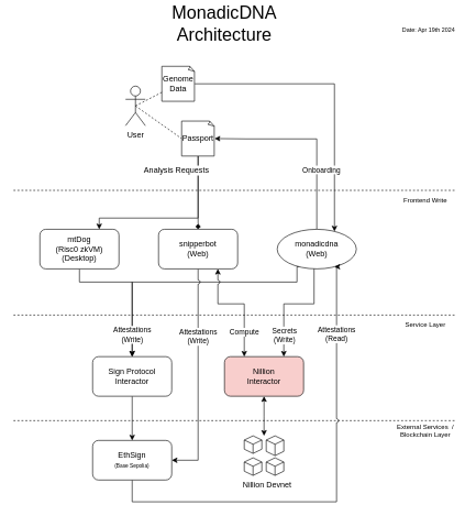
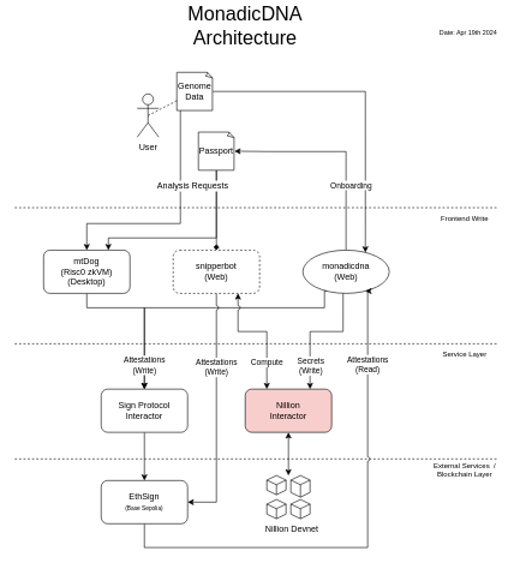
  <mxCell id="0" />
  <mxCell id="1" parent="0" />
  <mxCell id="2" style="edgeStyle=orthogonalEdgeStyle;rounded=0;jumpStyle=arc;orthogonalLoop=1;jettySize=auto;html=1;exitX=0.5;exitY=1;exitDx=0;exitDy=0;entryX=0.5;entryY=0;entryDx=0;entryDy=0;labelBackgroundColor=default;fontSize=11;startArrow=none;startFill=0;" parent="1" source="3" target="40" edge="1"><mxGeometry relative="1" as="geometry" /></mxCell>
  <mxCell id="3" value="Sign Protocol&lt;br&gt;Interactor" style="rounded=1;whiteSpace=wrap;html=1;" parent="1" vertex="1"><mxGeometry x="140" y="540" width="120" height="60" as="geometry" /></mxCell>
  <mxCell id="4" style="edgeStyle=orthogonalEdgeStyle;rounded=0;orthogonalLoop=1;jettySize=auto;html=1;exitX=0.5;exitY=1;exitDx=0;exitDy=0;startArrow=classic;startFill=1;" parent="1" source="5" edge="1"><mxGeometry relative="1" as="geometry"><mxPoint x="400" y="660" as="targetPoint" /></mxGeometry></mxCell>
  <mxCell id="5" value="Nillion&lt;br&gt;Interactor" style="rounded=1;whiteSpace=wrap;html=1;fillColor=#f8cecc;" parent="1" vertex="1"><mxGeometry x="340" y="540" width="120" height="60" as="geometry" /></mxCell>
  <mxCell id="6" style="edgeStyle=orthogonalEdgeStyle;rounded=0;orthogonalLoop=1;jettySize=auto;html=1;exitX=0.25;exitY=1;exitDx=0;exitDy=0;startArrow=none;startFill=0;" parent="1" source="10" target="3" edge="1"><mxGeometry relative="1" as="geometry"><Array as="points"><mxPoint x="450" y="427" /><mxPoint x="200" y="427" /></Array></mxGeometry></mxCell>
  <mxCell id="7" style="edgeStyle=orthogonalEdgeStyle;rounded=0;orthogonalLoop=1;jettySize=auto;html=1;exitX=0.466;exitY=0.985;exitDx=0;exitDy=0;entryX=0.75;entryY=0;entryDx=0;entryDy=0;startArrow=none;startFill=0;exitPerimeter=0;" parent="1" source="10" target="5" edge="1"><mxGeometry relative="1" as="geometry"><Array as="points"><mxPoint x="476" y="460" /><mxPoint x="430" y="460" /></Array></mxGeometry></mxCell>
  <mxCell id="8" value="Secrets&lt;br&gt;(Write)" style="edgeLabel;html=1;align=center;verticalAlign=middle;resizable=0;points=[];" parent="7" vertex="1" connectable="0"><mxGeometry x="0.125" y="1" relative="1" as="geometry"><mxPoint x="-1" y="46" as="offset" /></mxGeometry></mxCell>
  <mxCell id="9" style="edgeStyle=orthogonalEdgeStyle;rounded=0;orthogonalLoop=1;jettySize=auto;html=1;entryX=1;entryY=0.5;entryDx=0;entryDy=0;entryPerimeter=0;startArrow=none;startFill=0;" parent="1" source="10" target="29" edge="1"><mxGeometry relative="1" as="geometry"><Array as="points"><mxPoint x="480" y="210" /><mxPoint x="373" y="210" /></Array></mxGeometry></mxCell>
  <mxCell id="10" value="monadicdna&lt;br&gt;(Web)" style="ellipse;whiteSpace=wrap;html=1;" parent="1" vertex="1"><mxGeometry x="420" y="347" width="120" height="60" as="geometry" /></mxCell>
  <mxCell id="11" value="Compute" style="edgeStyle=orthogonalEdgeStyle;rounded=0;jumpStyle=arc;orthogonalLoop=1;jettySize=auto;html=1;exitX=0.75;exitY=1;exitDx=0;exitDy=0;entryX=0.25;entryY=0;entryDx=0;entryDy=0;startArrow=classic;startFill=1;" parent="1" source="13" target="5" edge="1"><mxGeometry x="0.576" relative="1" as="geometry"><Array as="points"><mxPoint x="330" y="460" /><mxPoint x="370" y="460" /></Array><mxPoint as="offset" /></mxGeometry></mxCell>
  <mxCell id="12" value="&lt;span style=&quot;color: rgb(0, 0, 0); font-family: Helvetica; font-size: 11px; font-style: normal; font-variant-ligatures: normal; font-variant-caps: normal; font-weight: 400; letter-spacing: normal; orphans: 2; text-align: center; text-indent: 0px; text-transform: none; widows: 2; word-spacing: 0px; -webkit-text-stroke-width: 0px; background-color: rgb(255, 255, 255); text-decoration-thickness: initial; text-decoration-style: initial; text-decoration-color: initial; float: none; display: inline !important;&quot;&gt;Attestations&lt;/span&gt;&lt;br style=&quot;color: rgb(0, 0, 0); font-family: Helvetica; font-size: 11px; font-style: normal; font-variant-ligatures: normal; font-variant-caps: normal; font-weight: 400; letter-spacing: normal; orphans: 2; text-align: center; text-indent: 0px; text-transform: none; widows: 2; word-spacing: 0px; -webkit-text-stroke-width: 0px; text-decoration-thickness: initial; text-decoration-style: initial; text-decoration-color: initial;&quot;&gt;&lt;span style=&quot;color: rgb(0, 0, 0); font-family: Helvetica; font-size: 11px; font-style: normal; font-variant-ligatures: normal; font-variant-caps: normal; font-weight: 400; letter-spacing: normal; orphans: 2; text-align: center; text-indent: 0px; text-transform: none; widows: 2; word-spacing: 0px; -webkit-text-stroke-width: 0px; background-color: rgb(255, 255, 255); text-decoration-thickness: initial; text-decoration-style: initial; text-decoration-color: initial; float: none; display: inline !important;&quot;&gt;(Write)&lt;/span&gt;" style="edgeStyle=orthogonalEdgeStyle;rounded=0;jumpStyle=arc;orthogonalLoop=1;jettySize=auto;html=1;exitX=0.5;exitY=1;exitDx=0;exitDy=0;entryX=1;entryY=0.5;entryDx=0;entryDy=0;labelBackgroundColor=default;fontSize=11;startArrow=none;startFill=0;" parent="1" source="13" target="40" edge="1"><mxGeometry x="-0.376" relative="1" as="geometry"><mxPoint as="offset" /></mxGeometry></mxCell>
- <mxCell id="13" value="snipperbot&lt;br&gt;(Web)" style="rounded=1;whiteSpace=wrap;html=1;" parent="1" vertex="1"><mxGeometry x="240" y="347" width="120" height="60" as="geometry" /></mxCell>
+ <mxCell id="13" value="snipperbot&lt;br&gt;(Web)" style="rounded=1;whiteSpace=wrap;html=1;dashed=1;" parent="1" vertex="1"><mxGeometry x="240" y="347" width="120" height="60" as="geometry" /></mxCell>
  <mxCell id="14" value="Attestations&lt;br&gt;(Write)" style="edgeStyle=orthogonalEdgeStyle;rounded=0;orthogonalLoop=1;jettySize=auto;html=1;exitX=0.5;exitY=1;exitDx=0;exitDy=0;entryX=0.5;entryY=0;entryDx=0;entryDy=0;startArrow=none;startFill=0;" parent="1" source="15" target="3" edge="1"><mxGeometry x="0.69" relative="1" as="geometry"><Array as="points"><mxPoint x="120" y="427" /><mxPoint x="200" y="427" /></Array><mxPoint as="offset" /></mxGeometry></mxCell>
  <mxCell id="15" value="mtDog&lt;br&gt;(Risc0 zkVM)&lt;br&gt;(Desktop)" style="rounded=1;whiteSpace=wrap;html=1;" parent="1" vertex="1"><mxGeometry x="60" y="347" width="120" height="60" as="geometry" /></mxCell>
  <mxCell id="16" value="" style="group" parent="1" vertex="1" connectable="0"><mxGeometry x="370" y="660" width="90" height="100" as="geometry" /></mxCell>
  <mxCell id="17" value="" style="group" parent="16" vertex="1" connectable="0"><mxGeometry width="60" height="60" as="geometry" /></mxCell>
  <mxCell id="18" value="" style="html=1;whiteSpace=wrap;shape=isoCube2;backgroundOutline=1;isoAngle=15;" parent="17" vertex="1"><mxGeometry width="26.667" height="26.667" as="geometry" /></mxCell>
  <mxCell id="19" value="" style="html=1;whiteSpace=wrap;shape=isoCube2;backgroundOutline=1;isoAngle=15;" parent="17" vertex="1"><mxGeometry x="33.33" width="26.67" height="30" as="geometry" /></mxCell>
  <mxCell id="20" value="" style="html=1;whiteSpace=wrap;shape=isoCube2;backgroundOutline=1;isoAngle=15;" parent="17" vertex="1"><mxGeometry x="33.333" y="33.333" width="26.667" height="26.667" as="geometry" /></mxCell>
  <mxCell id="21" value="" style="html=1;whiteSpace=wrap;shape=isoCube2;backgroundOutline=1;isoAngle=15;" parent="17" vertex="1"><mxGeometry y="33.333" width="26.667" height="26.667" as="geometry" /></mxCell>
  <mxCell id="22" value="Nillion Devnet" style="text;html=1;strokeColor=none;fillColor=none;align=center;verticalAlign=middle;whiteSpace=wrap;rounded=0;" parent="16" vertex="1"><mxGeometry x="-10" y="60" width="90" height="30" as="geometry" /></mxCell>
  <mxCell id="23" value="User" style="shape=umlActor;verticalLabelPosition=bottom;verticalAlign=top;html=1;outlineConnect=0;" parent="1" vertex="1"><mxGeometry x="190" y="130" width="30" height="60" as="geometry" /></mxCell>
  <mxCell id="24" value="Onboarding" style="edgeStyle=orthogonalEdgeStyle;rounded=0;orthogonalLoop=1;jettySize=auto;html=1;exitX=1;exitY=0.5;exitDx=0;exitDy=0;exitPerimeter=0;entryX=0.75;entryY=0;entryDx=0;entryDy=0;startArrow=none;startFill=0;" parent="1" source="26" target="10" edge="1"><mxGeometry x="0.571" y="-20" relative="1" as="geometry"><mxPoint as="offset" /></mxGeometry></mxCell>
+ <mxCell id="25" style="edgeStyle=orthogonalEdgeStyle;rounded=0;jumpStyle=arc;orthogonalLoop=1;jettySize=auto;html=1;labelBackgroundColor=default;fontSize=10;startArrow=none;startFill=0;entryX=0.5;entryY=0;entryDx=0;entryDy=0;" parent="1" source="26" target="15" edge="1"><mxGeometry relative="1" as="geometry"><mxPoint x="100" y="300" as="targetPoint" /><Array as="points"><mxPoint x="250" y="127" /><mxPoint x="250" y="310" /><mxPoint x="120" y="310" /></Array></mxGeometry></mxCell>
  <mxCell id="26" value="Genome&lt;br&gt;Data" style="whiteSpace=wrap;html=1;shape=mxgraph.basic.document" parent="1" vertex="1"><mxGeometry x="245" y="100" width="50" height="53" as="geometry" /></mxCell>
  <mxCell id="27" style="edgeStyle=orthogonalEdgeStyle;rounded=0;orthogonalLoop=1;jettySize=auto;html=1;exitX=0.5;exitY=1;exitDx=0;exitDy=0;exitPerimeter=0;entryX=0.5;entryY=0;entryDx=0;entryDy=0;startArrow=none;startFill=0;endArrow=diamond;" parent="1" source="29" target="13" edge="1"><mxGeometry relative="1" as="geometry" /></mxCell>
  <mxCell id="28" style="edgeStyle=orthogonalEdgeStyle;rounded=0;orthogonalLoop=1;jettySize=auto;html=1;exitX=0.5;exitY=1;exitDx=0;exitDy=0;exitPerimeter=0;entryX=0.75;entryY=0;entryDx=0;entryDy=0;startArrow=none;startFill=0;" parent="1" source="29" target="15" edge="1"><mxGeometry relative="1" as="geometry"><Array as="points"><mxPoint x="300" y="330" /><mxPoint x="150" y="330" /></Array></mxGeometry></mxCell>
  <mxCell id="29" value="Passport" style="whiteSpace=wrap;html=1;shape=mxgraph.basic.document" parent="1" vertex="1"><mxGeometry x="275" y="183" width="50" height="53" as="geometry" /></mxCell>
  <mxCell id="30" value="Analysis&amp;nbsp;Requests" style="text;html=1;align=center;verticalAlign=middle;whiteSpace=wrap;rounded=0;labelBackgroundColor=default;spacingBottom=2;" parent="1" vertex="1"><mxGeometry x="215" y="244" width="105" height="30" as="geometry" /></mxCell>
  <mxCell id="31" value="Service Layer" style="text;html=1;strokeColor=none;fillColor=none;align=center;verticalAlign=middle;whiteSpace=wrap;rounded=0;labelBackgroundColor=none;fontSize=10;fontStyle=0" parent="1" vertex="1"><mxGeometry x="600" y="477" width="90" height="30" as="geometry" /></mxCell>
  <mxCell id="32" value="" style="endArrow=none;dashed=1;html=1;rounded=0;jumpStyle=none;" parent="1" edge="1"><mxGeometry width="50" height="50" relative="1" as="geometry"><mxPoint x="20" y="637" as="sourcePoint" /><mxPoint x="690" y="637" as="targetPoint" /></mxGeometry></mxCell>
  <mxCell id="33" value="External Services&amp;nbsp; / Blockchain Layer" style="text;html=1;strokeColor=none;fillColor=none;align=center;verticalAlign=middle;whiteSpace=wrap;rounded=0;labelBackgroundColor=none;fontSize=10;fontStyle=0" parent="1" vertex="1"><mxGeometry x="600" y="637" width="90" height="30" as="geometry" /></mxCell>
  <mxCell id="34" value="" style="endArrow=none;dashed=1;html=1;rounded=0;jumpStyle=none;" parent="1" edge="1"><mxGeometry width="50" height="50" relative="1" as="geometry"><mxPoint x="20" y="288" as="sourcePoint" /><mxPoint x="690" y="288" as="targetPoint" /></mxGeometry></mxCell>
  <mxCell id="35" value="Frontend Write" style="text;html=1;strokeColor=none;fillColor=none;align=center;verticalAlign=middle;whiteSpace=wrap;rounded=0;labelBackgroundColor=none;fontSize=10;fontStyle=0" parent="1" vertex="1"><mxGeometry x="600" y="288" width="90" height="30" as="geometry" /></mxCell>
  <mxCell id="36" value="Attestations&lt;br style=&quot;font-size: 11px;&quot;&gt;(Read)" style="edgeStyle=orthogonalEdgeStyle;rounded=0;jumpStyle=arc;orthogonalLoop=1;jettySize=auto;html=1;entryX=0.75;entryY=1;entryDx=0;entryDy=0;fontSize=11;startArrow=none;startFill=0;labelBackgroundColor=default;exitX=0.5;exitY=1;exitDx=0;exitDy=0;" parent="1" source="40" target="10" edge="1"><mxGeometry x="0.7" relative="1" as="geometry"><mxPoint x="280" y="707" as="sourcePoint" /><Array as="points"><mxPoint x="200" y="760" /><mxPoint x="510" y="760" /></Array><mxPoint as="offset" /></mxGeometry></mxCell>
  <mxCell id="37" value="" style="endArrow=none;dashed=1;html=1;rounded=0;jumpStyle=none;" parent="1" edge="1"><mxGeometry width="50" height="50" relative="1" as="geometry"><mxPoint x="20" y="477" as="sourcePoint" /><mxPoint x="690" y="477" as="targetPoint" /></mxGeometry></mxCell>
  <mxCell id="38" value="MonadicDNA&lt;br&gt;Architecture" style="text;html=1;strokeColor=none;fillColor=none;align=center;verticalAlign=middle;whiteSpace=wrap;rounded=0;dashed=1;dashPattern=1 2;labelBackgroundColor=none;fontSize=27;" parent="1" vertex="1"><mxGeometry x="150" y="20" width="380" height="30" as="geometry" /></mxCell>
  <mxCell id="39" value="Date: Apr 19th 2024" style="text;html=1;strokeColor=none;fillColor=none;align=center;verticalAlign=middle;whiteSpace=wrap;rounded=0;dashed=1;dashPattern=1 2;labelBackgroundColor=none;fontSize=9;" parent="1" vertex="1"><mxGeometry x="600" y="30" width="100" height="30" as="geometry" /></mxCell>
  <mxCell id="40" value="EthSign&lt;br&gt;&lt;font style=&quot;font-size: 8px;&quot;&gt;(Base Sepolia)&lt;/font&gt;" style="rounded=1;whiteSpace=wrap;html=1;" parent="1" vertex="1"><mxGeometry x="140" y="667" width="120" height="60" as="geometry" /></mxCell>
  <mxCell id="41" value="" style="endArrow=none;dashed=1;html=1;rounded=0;labelBackgroundColor=default;fontSize=8;jumpStyle=arc;entryX=0.5;entryY=0.5;entryDx=0;entryDy=0;entryPerimeter=0;" parent="1" source="26" target="23" edge="1"><mxGeometry width="50" height="50" relative="1" as="geometry"><mxPoint x="470" y="520" as="sourcePoint" /><mxPoint x="520" y="470" as="targetPoint" /></mxGeometry></mxCell>
- <mxCell id="42" value="" style="endArrow=none;dashed=1;html=1;rounded=0;labelBackgroundColor=default;fontSize=8;jumpStyle=arc;exitX=0.5;exitY=0.5;exitDx=0;exitDy=0;exitPerimeter=0;entryX=0;entryY=0.5;entryDx=0;entryDy=0;entryPerimeter=0;" parent="1" source="23" target="29" edge="1"><mxGeometry width="50" height="50" relative="1" as="geometry"><mxPoint x="470" y="520" as="sourcePoint" /><mxPoint x="270" y="200" as="targetPoint" /></mxGeometry></mxCell>
